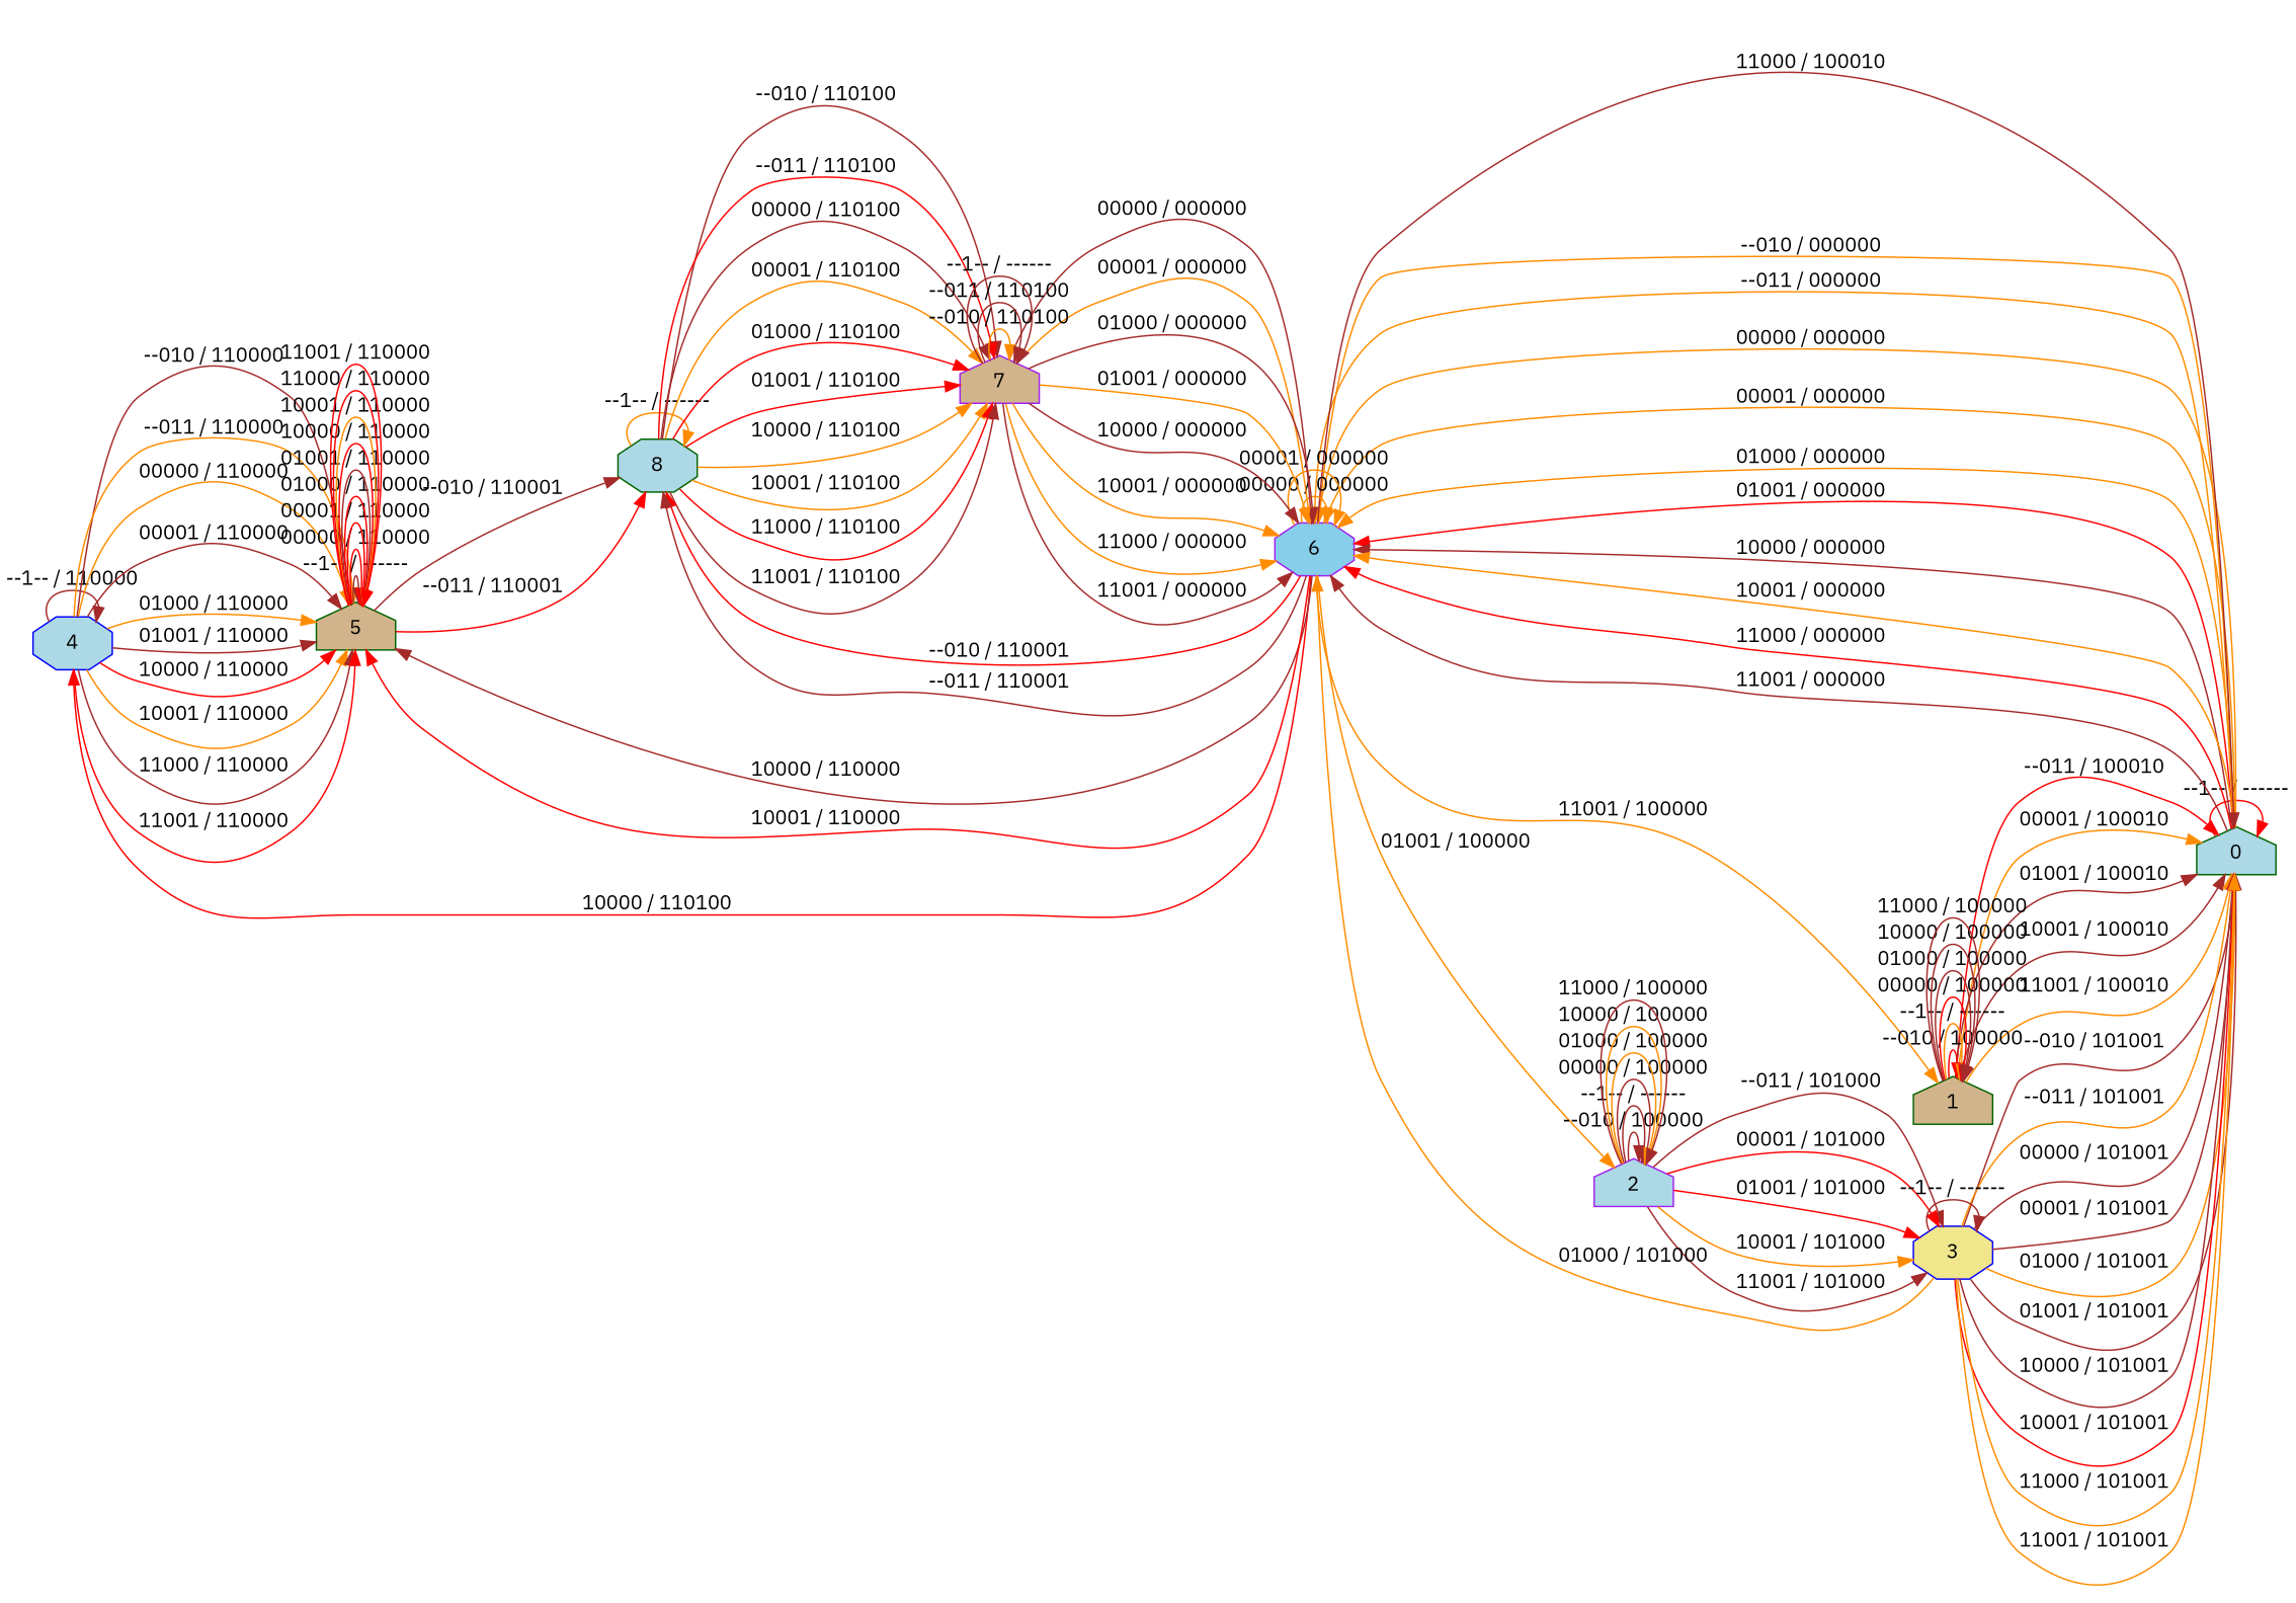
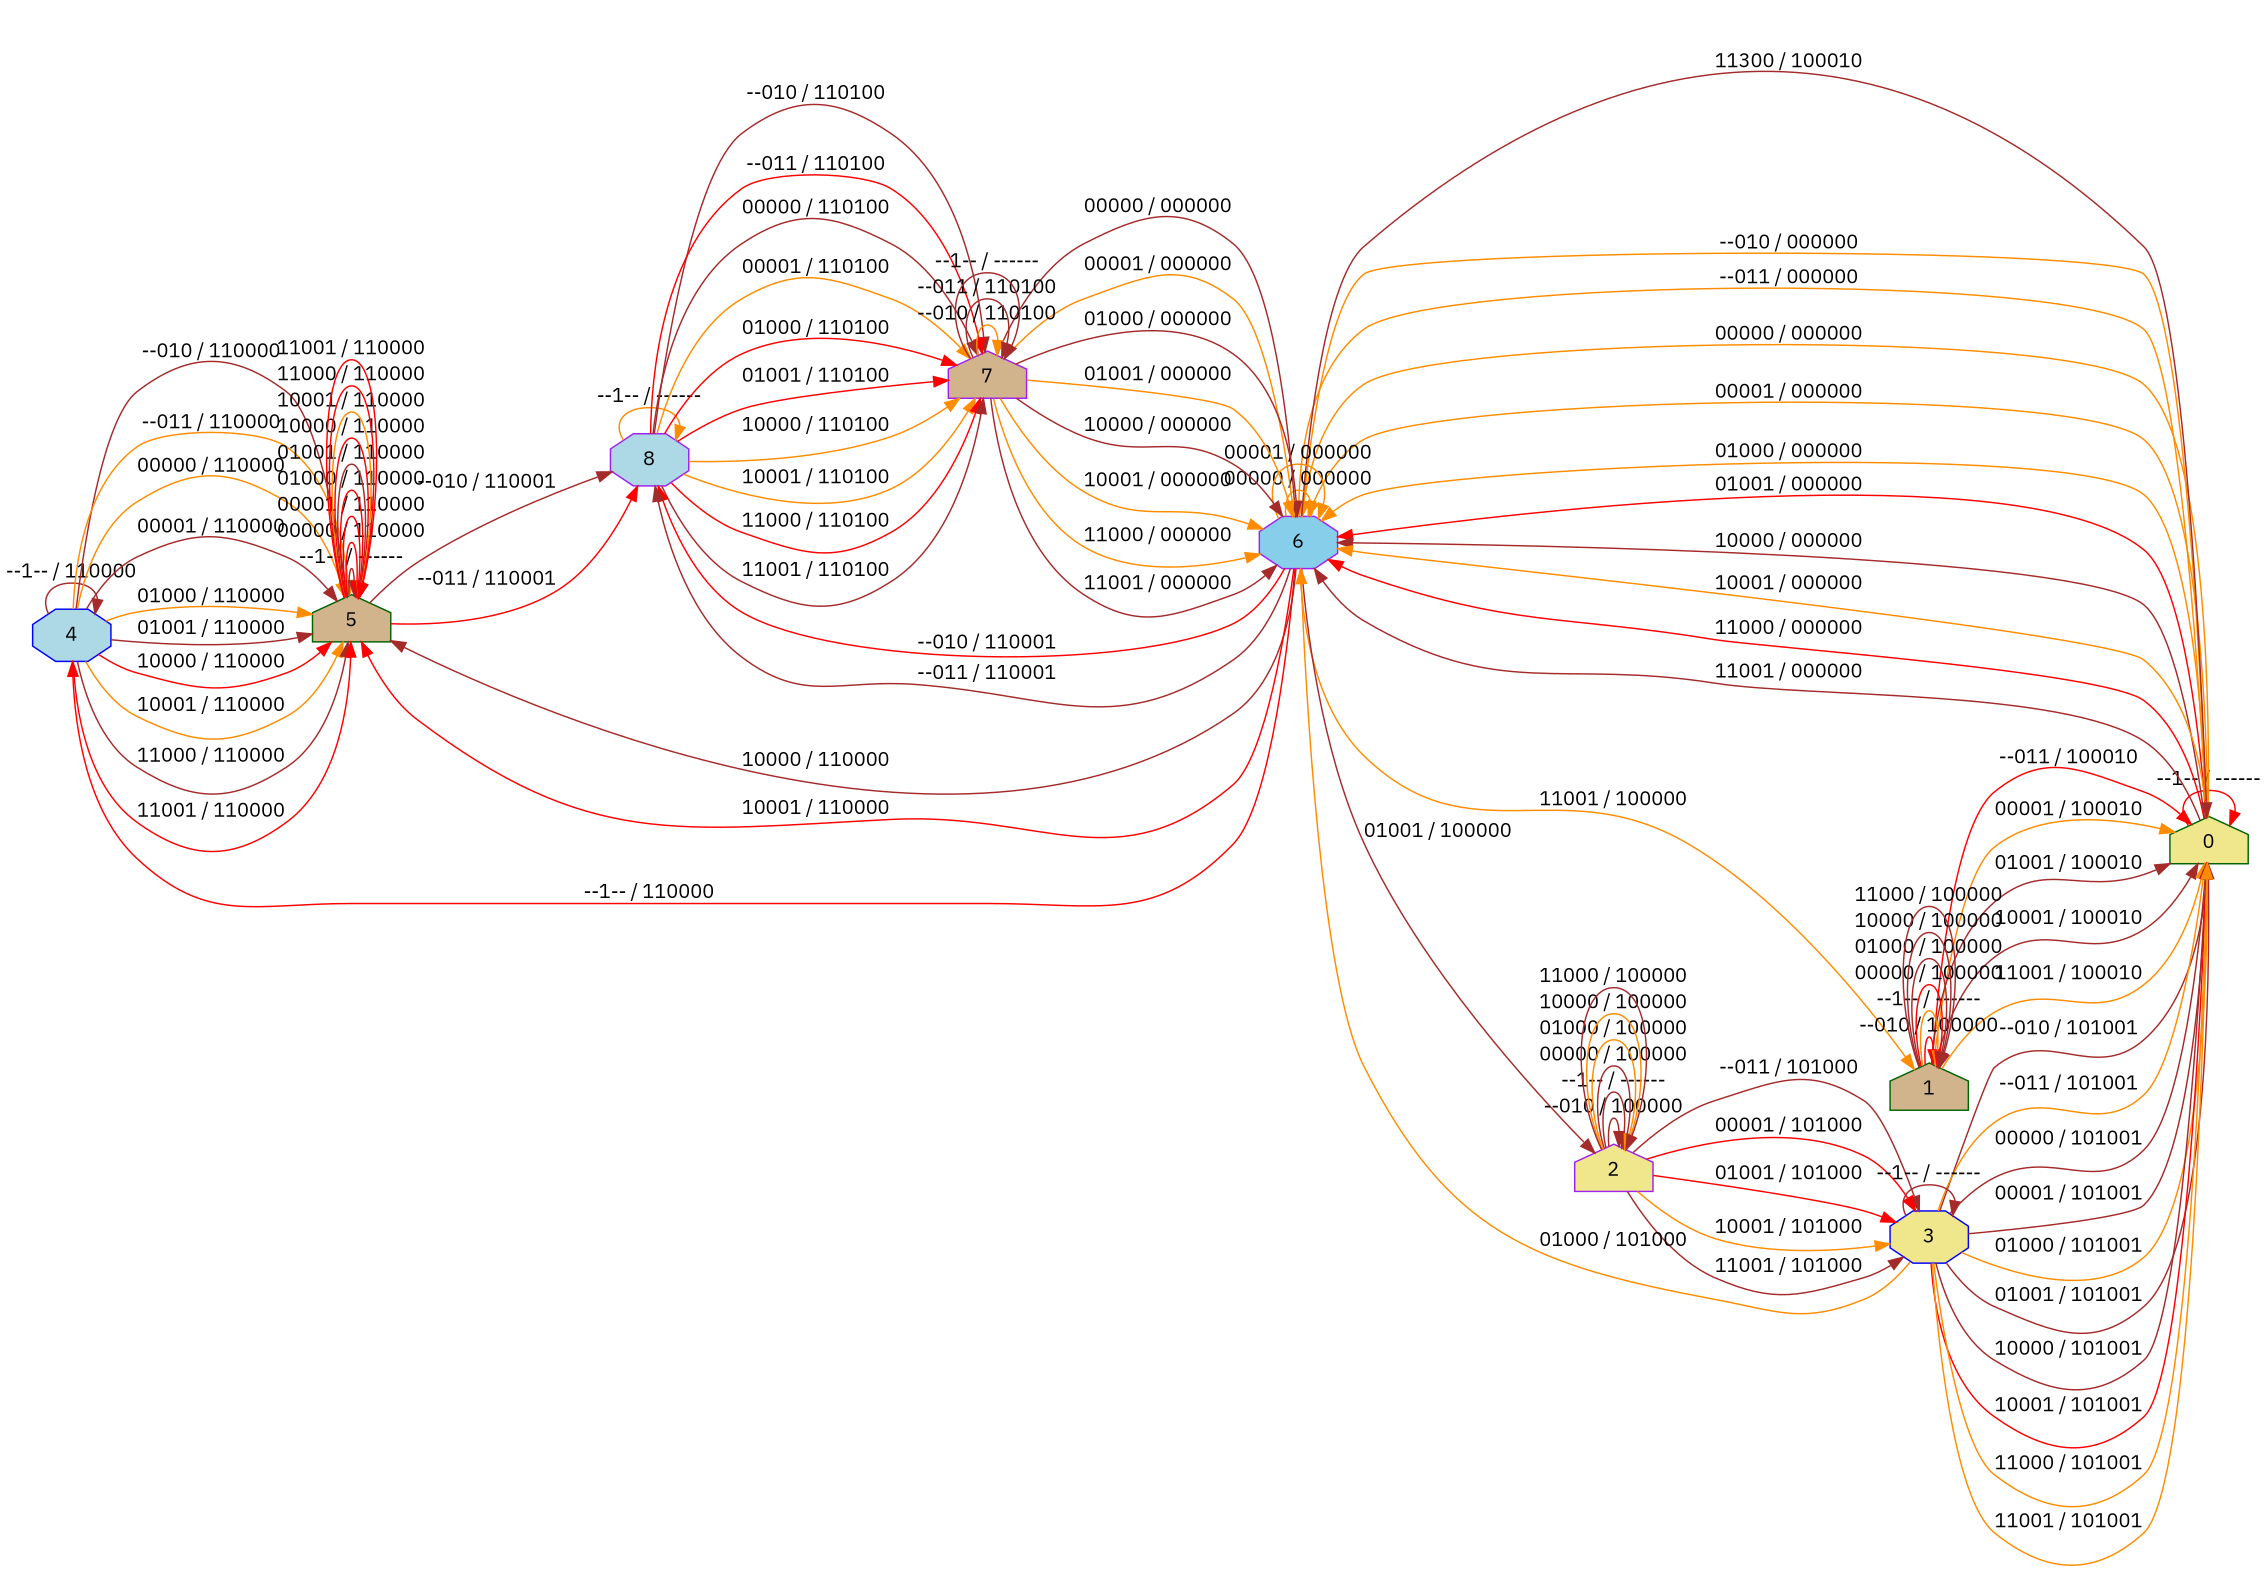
  digraph {
    fontname="IBM Plex Sans"
    rankdir=LR
    node [color=purple fillcolor=lightblue fontname="IBM Plex Sans" shape=house style=filled]
    edge [color=brown fontname="IBM Plex Sans"]
    4 [color=blue shape=octagon]
    5 [color=darkgreen fillcolor=tan]
-   8 [color=darkgreen shape=octagon]
-   0 [color=darkgreen]
+   8 [shape=octagon]
+   0 [color=darkgreen fillcolor=khaki]
    6 [fillcolor=skyblue shape=octagon]
    1 [color=darkgreen fillcolor=tan]
-   2
+   2 [fillcolor=khaki]
    3 [color=blue fillcolor=khaki shape=octagon]
    7 [fillcolor=tan]
    4 -> 4 [label="--1-- / 110000"]
    4 -> 5 [label="--010 / 110000"]
    4 -> 5 [color=darkorange label="--011 / 110000"]
    4 -> 5 [color=darkorange label="00000 / 110000"]
    4 -> 5 [label="00001 / 110000"]
    4 -> 5 [color=darkorange label="01000 / 110000"]
    4 -> 5 [label="01001 / 110000"]
    4 -> 5 [color=red label="10000 / 110000"]
    4 -> 5 [color=darkorange label="10001 / 110000"]
    4 -> 5 [label="11000 / 110000"]
    4 -> 5 [color=red label="11001 / 110000"]
    5 -> 5 [label="--1-- / ------"]
    5 -> 5 [color=red label="00000 / 110000"]
    5 -> 5 [color=red label="00001 / 110000"]
    5 -> 5 [color=red label="01000 / 110000"]
    5 -> 5 [label="01001 / 110000"]
    5 -> 5 [color=red label="10000 / 110000"]
    5 -> 5 [color=darkorange label="10001 / 110000"]
    5 -> 5 [color=red label="11000 / 110000"]
    5 -> 5 [color=red label="11001 / 110000"]
    5 -> 8 [label="--010 / 110001"]
    5 -> 8 [color=red label="--011 / 110001"]
    8 -> 8 [color=darkorange label="--1-- / ------"]
    8 -> 7 [label="--010 / 110100"]
    8 -> 7 [color=red label="--011 / 110100"]
    8 -> 7 [label="00000 / 110100"]
    8 -> 7 [color=darkorange label="00001 / 110100"]
    8 -> 7 [color=red label="01000 / 110100"]
    8 -> 7 [color=red label="01001 / 110100"]
    8 -> 7 [color=darkorange label="10000 / 110100"]
    8 -> 7 [color=darkorange label="10001 / 110100"]
    8 -> 7 [color=red label="11000 / 110100"]
    8 -> 7 [label="11001 / 110100"]
    0 -> 0 [color=red label="--1-- / ------"]
    0 -> 6 [color=darkorange label="--010 / 000000"]
    0 -> 6 [color=darkorange label="--011 / 000000"]
    0 -> 6 [color=darkorange label="00000 / 000000"]
    0 -> 6 [color=darkorange label="00001 / 000000"]
    0 -> 6 [color=darkorange label="01000 / 000000"]
    0 -> 6 [color=red label="01001 / 000000"]
    0 -> 6 [label="10000 / 000000"]
    0 -> 6 [color=darkorange label="10001 / 000000"]
    0 -> 6 [color=red label="11000 / 000000"]
    0 -> 6 [label="11001 / 000000"]
-   6 -> 4 [color=red label="10000 / 110100"]
+   6 -> 4 [color=red label="--1-- / 110000"]
    6 -> 5 [label="10000 / 110000"]
    6 -> 5 [color=red label="10001 / 110000"]
    6 -> 8 [color=red label="--010 / 110001"]
    6 -> 8 [label="--011 / 110001"]
-   6 -> 0 [label="11000 / 100010"]
+   6 -> 0 [label="11300 / 100010"]
    6 -> 6 [color=darkorange label="00000 / 000000"]
    6 -> 6 [color=darkorange label="00001 / 000000"]
    6 -> 1 [color=darkorange label="11001 / 100000"]
-   6 -> 2 [color=darkorange label="01001 / 100000"]
+   6 -> 2 [label="01001 / 100000"]
    1 -> 0 [color=red label="--011 / 100010"]
    1 -> 0 [color=darkorange label="00001 / 100010"]
    1 -> 0 [label="01001 / 100010"]
    1 -> 0 [label="10001 / 100010"]
    1 -> 0 [color=darkorange label="11001 / 100010"]
    1 -> 1 [color=red label="--010 / 100000"]
    1 -> 1 [color=darkorange label="--1-- / ------"]
    1 -> 1 [color=red label="00000 / 100000"]
    1 -> 1 [label="01000 / 100000"]
    1 -> 1 [label="10000 / 100000"]
    1 -> 1 [label="11000 / 100000"]
    2 -> 2 [label="--010 / 100000"]
    2 -> 2 [label="--1-- / ------"]
    2 -> 2 [label="00000 / 100000"]
    2 -> 2 [color=darkorange label="01000 / 100000"]
    2 -> 2 [color=darkorange label="10000 / 100000"]
    2 -> 2 [label="11000 / 100000"]
    2 -> 3 [label="--011 / 101000"]
    2 -> 3 [color=red label="00001 / 101000"]
    2 -> 3 [color=red label="01001 / 101000"]
    2 -> 3 [color=darkorange label="10001 / 101000"]
    2 -> 3 [label="11001 / 101000"]
    3 -> 0 [label="--010 / 101001"]
    3 -> 0 [color=darkorange label="--011 / 101001"]
    3 -> 0 [label="00000 / 101001"]
    3 -> 0 [label="00001 / 101001"]
    3 -> 0 [color=darkorange label="01000 / 101001"]
    3 -> 0 [label="01001 / 101001"]
    3 -> 0 [label="10000 / 101001"]
    3 -> 0 [color=red label="10001 / 101001"]
    3 -> 0 [color=darkorange label="11000 / 101001"]
    3 -> 0 [color=darkorange label="11001 / 101001"]
    3 -> 6 [color=darkorange label="01000 / 101000"]
    3 -> 3 [label="--1-- / ------"]
    7 -> 6 [label="00000 / 000000"]
    7 -> 6 [color=darkorange label="00001 / 000000"]
    7 -> 6 [label="01000 / 000000"]
    7 -> 6 [color=darkorange label="01001 / 000000"]
    7 -> 6 [label="10000 / 000000"]
    7 -> 6 [color=darkorange label="10001 / 000000"]
    7 -> 6 [color=darkorange label="11000 / 000000"]
    7 -> 6 [label="11001 / 000000"]
    7 -> 7 [color=darkorange label="--010 / 110100"]
    7 -> 7 [label="--011 / 110100"]
    7 -> 7 [label="--1-- / ------"]
  }
